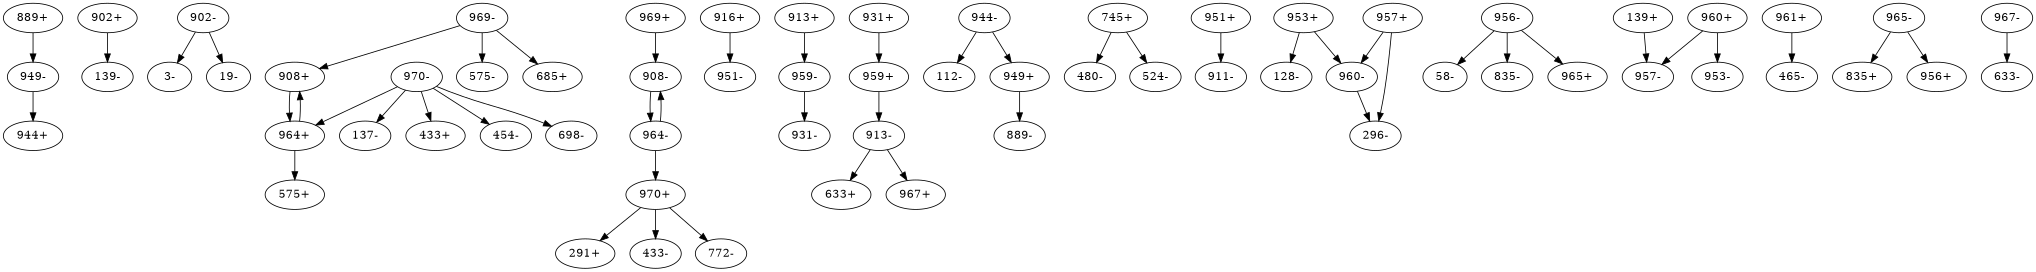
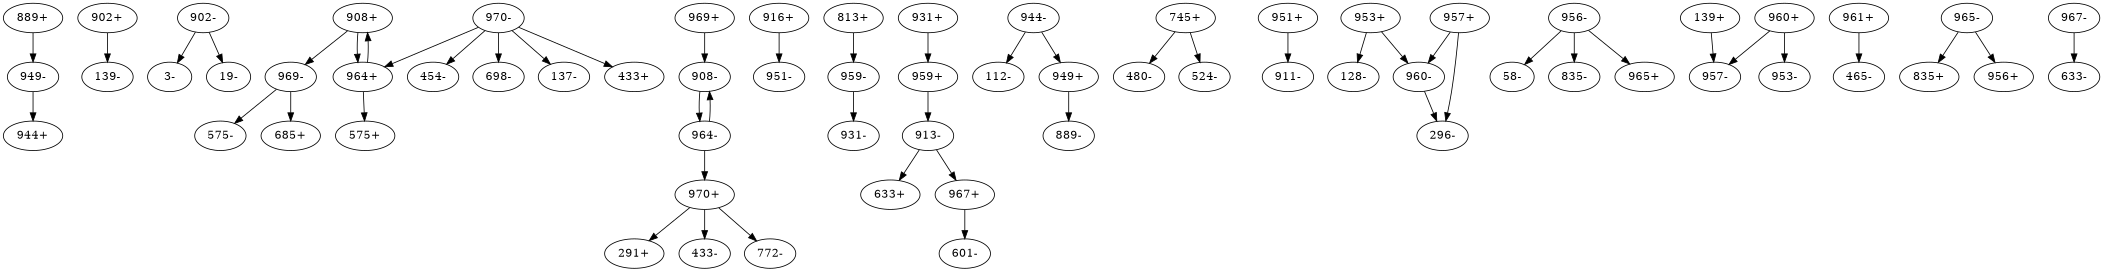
  digraph {
    fontname="DejaVu Serif"
    k=27
    n=10
    s=200
    node [fontname="DejaVu Serif"]
    edge [d=15 e=4.3 fontname="DejaVu Serif" n=23]
    "889+"
    "949-"
    "944+"
    "902+"
    "139-"
    "902-"
    "3-"
    "19-"
    "908+"
    "964+"
    "969-"
    "575+"
    "575-"
    "685+"
    "908-"
    "964-"
    "970+"
    "291+"
    "433-"
    "772-"
    n21 [label="916+"]
    "951-"
-   "913+"
+   "913+" [label="813+"]
    "959-"
    "931-"
    "913-"
    "633+"
    "967+"
+   "601-"
    "931+"
    "959+"
    "944-"
    "112-"
    "949+"
    "889-"
    n36 [label="745+"]
    "480-"
    "524-"
    "951+"
    "911-"
    "953+"
    "128-"
    "960-"
    "296-"
    "956-"
    "58-"
    "835-"
    "965+"
    "957+"
    "139+"
    "957-"
    "960+"
    "953-"
    "961+"
    "465-"
    "965-"
    "835+"
    "956+"
    "967-"
    "633-"
    "969+"
    "970-"
    "137-"
    "433+"
    "454-"
    "698-"
    "889+" -> "949-" [e=4.5 n=21]
    "949-" -> "944+" [d=-127]
    "902+" -> "139-" [d=78 e=3.6 n=32]
    "902-" -> "3-" [d=30 e=3.5 n=35]
    "902-" -> "19-" [d=-20 e=6.5 n=10]
    "908+" -> "964+" [d=-20621 e=5.5 n=14]
-   "969-" -> "908+" [d=7 e=5.0 n=17]
+   "908+" -> "969-" [d=7 e=5.0 n=17]
    "964+" -> "908+" [d=-2242 e=4.6 n=20]
    "964+" -> "575+" [d=31 e=5.2 n=16]
    "969-" -> "575-" [d=-10 e=4.9 n=18]
    "969-" -> "685+" [d=48 e=4.2 n=24]
    "908-" -> "964-" [d=-2242 e=4.6 n=20]
    "964-" -> "908-" [d=-20621 e=5.5 n=14]
    "964-" -> "970+" [d=-31186 e=5.9 n=12]
    "970+" -> "291+" [d=-3207 e=4.6 n=20]
    "970+" -> "433-" [d=-2719 e=5.0 n=17]
    "970+" -> "772-" [d=24 e=6.2 n=11]
    n21 -> "951-" [d=-191 e=4.7 n=19]
    "913+" -> "959-" [d=-109 e=2.6 n=63]
    "959-" -> "931-" [d=-173 e=2.6 n=64]
    "913-" -> "633+" [d=-22 e=4.0 n=27]
    "913-" -> "967+" [d=12 e=2.6 n=64]
+   "967+" -> "601-" [d=-9383 e=5.5 n=14]
    "931+" -> "959+" [d=-173 e=2.6 n=64]
    "959+" -> "913-" [d=-109 e=2.6 n=63]
    "944-" -> "112-" [d=-28 e=5.7 n=13]
    "944-" -> "949+" [d=-127]
    "949+" -> "889-" [e=4.5 n=21]
    n36 -> "480-" [d=-17 e=4.5 n=21]
    n36 -> "524-" [d=1 e=2.4 n=71]
    "951+" -> "911-" [d=-191 e=4.7 n=19]
    "953+" -> "128-" [d=-24 e=3.7 n=31]
    "953+" -> "960-" [d=37]
    "960-" -> "296-" [d=-5476 e=4.1 n=25]
    "956-" -> "58-" [d=23 e=5.2 n=16]
    "956-" -> "835-" [d=32 e=3.9 n=28]
    "956-" -> "965+" [d=-49 e=4.0 n=27]
    "957+" -> "960-" [d=-1181 e=5.0 n=17]
    "957+" -> "296-" [d=8 e=6.5 n=10]
    "139+" -> "957-" [d=-26 e=4.7 n=19]
    "960+" -> "957-" [d=-1181 e=5.0 n=17]
    "960+" -> "953-" [d=37]
    "961+" -> "465-" [d=-14]
    "965-" -> "835+" [d=52 e=3.8 n=29]
    "965-" -> "956+" [d=-49 e=4.0 n=27]
    "967-" -> "633-" [d=-24 e=3.5 n=35]
    "969+" -> "908-" [d=7 e=5.0 n=17]
    "970-" -> "964+" [d=-31186 e=5.9 n=12]
    "970-" -> "137-" [d=-9722 e=3.7 n=31]
    "970-" -> "433+" [d=-26062 e=6.5 n=10]
    "970-" -> "454-" [d=3 e=2.7 n=60]
    "970-" -> "698-" [d=-16744 e=6.5 n=10]
  }
